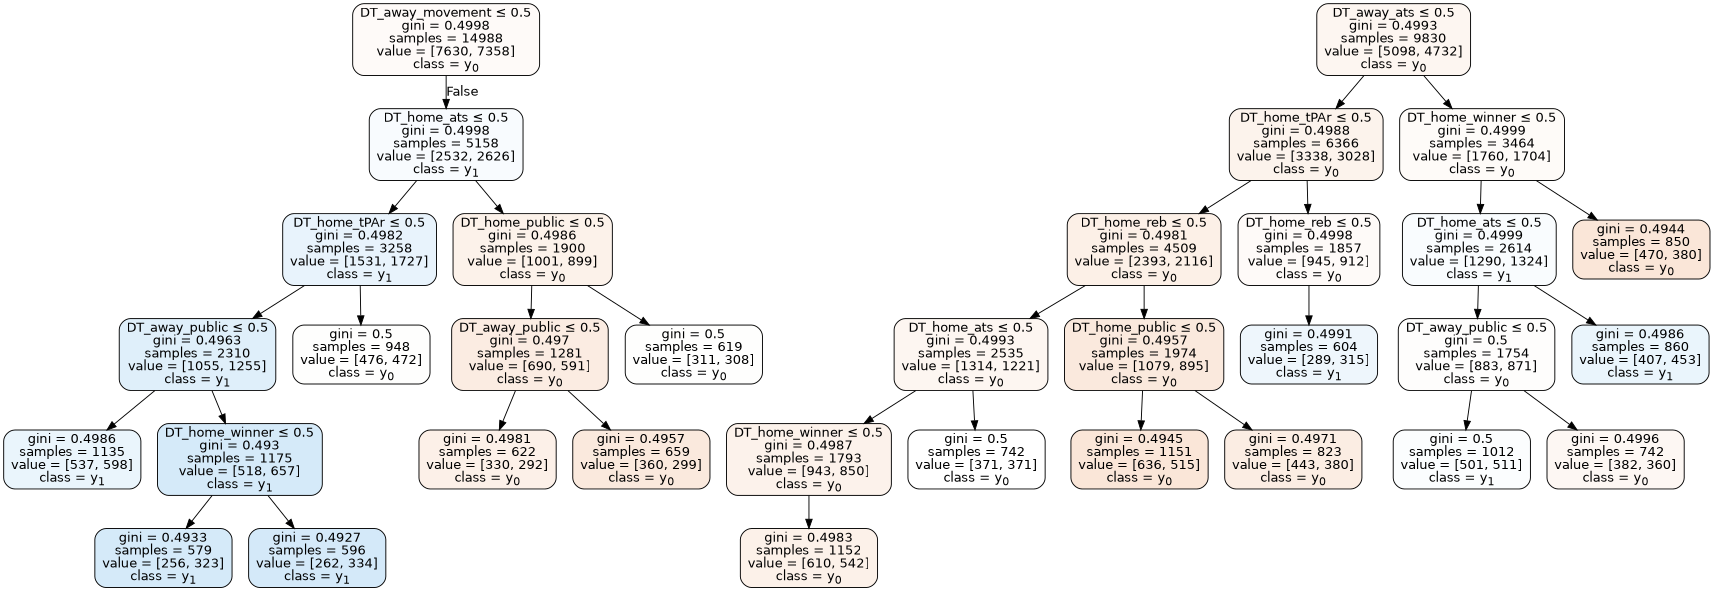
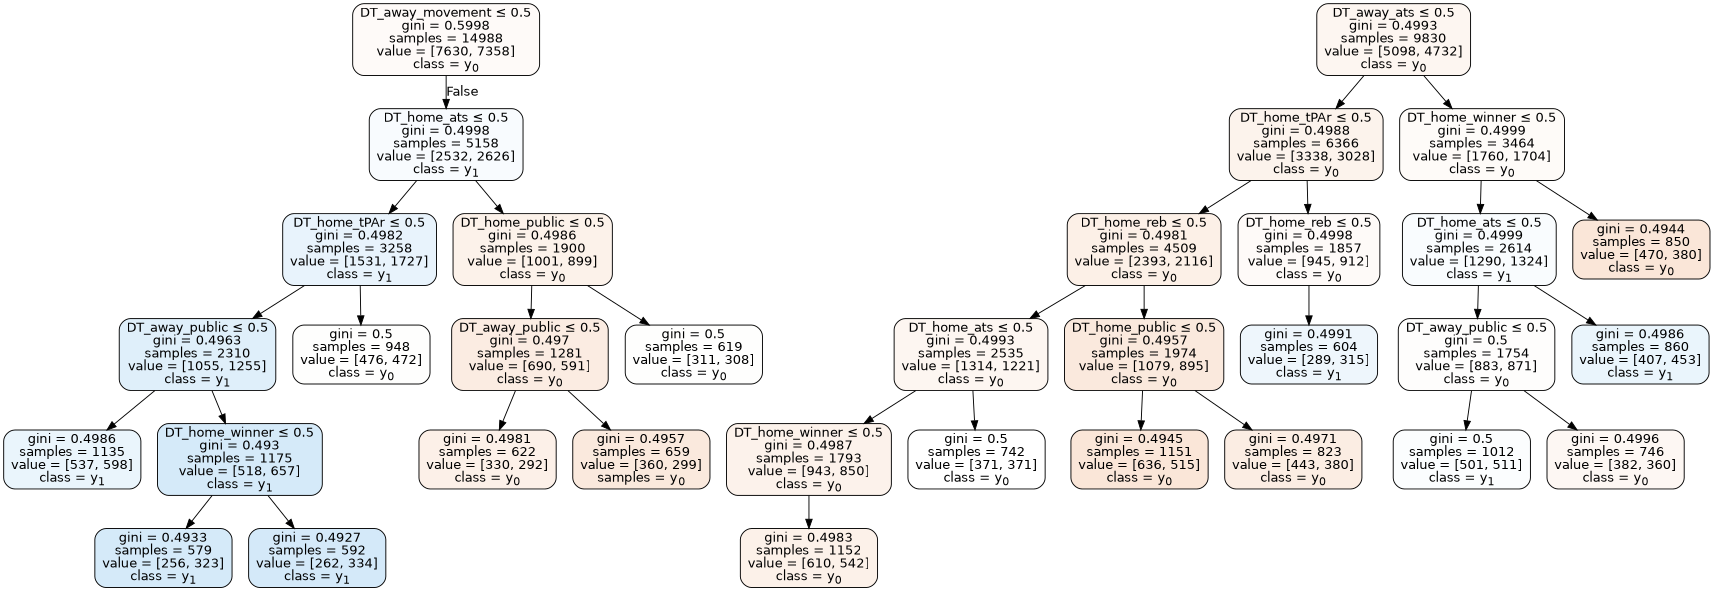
  digraph {
    node [color=black fillcolor="#e5813909" fontname=helvetica shape=box style="filled, rounded"]
    edge [fontname=helvetica]
-   n1 [label=<DT_away_movement &le; 0.5<br/>gini = 0.4998<br/>samples = 14988<br/>value = [7630, 7358]<br/>class = y<SUB>0</SUB>>]
+   n1 [label=<DT_away_movement &le; 0.5<br/>gini = 0.5998<br/>samples = 14988<br/>value = [7630, 7358]<br/>class = y<SUB>0</SUB>>]
    n2 [fillcolor="#399de509" label=<DT_home_ats &le; 0.5<br/>gini = 0.4998<br/>samples = 5158<br/>value = [2532, 2626]<br/>class = y<SUB>1</SUB>>]
    n3 [fillcolor="#e5813912" label=<DT_away_ats &le; 0.5<br/>gini = 0.4993<br/>samples = 9830<br/>value = [5098, 4732]<br/>class = y<SUB>0</SUB>>]
    n4 [fillcolor="#e5813918" label=<DT_home_tPAr &le; 0.5<br/>gini = 0.4988<br/>samples = 6366<br/>value = [3338, 3028]<br/>class = y<SUB>0</SUB>>]
    n5 [fillcolor="#e5813908" label=<DT_home_winner &le; 0.5<br/>gini = 0.4999<br/>samples = 3464<br/>value = [1760, 1704]<br/>class = y<SUB>0</SUB>>]
    n6 [fillcolor="#399de51d" label=<DT_home_tPAr &le; 0.5<br/>gini = 0.4982<br/>samples = 3258<br/>value = [1531, 1727]<br/>class = y<SUB>1</SUB>>]
    n7 [fillcolor="#e581391a" label=<DT_home_public &le; 0.5<br/>gini = 0.4986<br/>samples = 1900<br/>value = [1001, 899]<br/>class = y<SUB>0</SUB>>]
    n8 [fillcolor="#e581391e" label=<DT_home_reb &le; 0.5<br/>gini = 0.4981<br/>samples = 4509<br/>value = [2393, 2116]<br/>class = y<SUB>0</SUB>>]
    n9 [label=<DT_home_reb &le; 0.5<br/>gini = 0.4998<br/>samples = 1857<br/>value = [945, 912]<br/>class = y<SUB>0</SUB>>]
    n10 [fillcolor="#399de507" label=<DT_home_ats &le; 0.5<br/>gini = 0.4999<br/>samples = 2614<br/>value = [1290, 1324]<br/>class = y<SUB>1</SUB>>]
    n11 [fillcolor="#e5813931" label=<gini = 0.4944<br/>samples = 850<br/>value = [470, 380]<br/>class = y<SUB>0</SUB>>]
    n12 [fillcolor="#e5813912" label=<DT_home_ats &le; 0.5<br/>gini = 0.4993<br/>samples = 2535<br/>value = [1314, 1221]<br/>class = y<SUB>0</SUB>>]
    n13 [fillcolor="#e581392b" label=<DT_home_public &le; 0.5<br/>gini = 0.4957<br/>samples = 1974<br/>value = [1079, 895]<br/>class = y<SUB>0</SUB>>]
    n14 [fillcolor="#399de515" label=<gini = 0.4991<br/>samples = 604<br/>value = [289, 315]<br/>class = y<SUB>1</SUB>>]
    n15 [fillcolor="#e5813919" label=<DT_home_winner &le; 0.5<br/>gini = 0.4987<br/>samples = 1793<br/>value = [943, 850]<br/>class = y<SUB>0</SUB>>]
    n16 [fillcolor="#e5813900" label=<gini = 0.5<br/>samples = 742<br/>value = [371, 371]<br/>class = y<SUB>0</SUB>>]
    n17 [fillcolor="#e5813931" label=<gini = 0.4945<br/>samples = 1151<br/>value = [636, 515]<br/>class = y<SUB>0</SUB>>]
    n18 [fillcolor="#e5813924" label=<gini = 0.4971<br/>samples = 823<br/>value = [443, 380]<br/>class = y<SUB>0</SUB>>]
    n19 [fillcolor="#e581391c" label=<gini = 0.4983<br/>samples = 1152<br/>value = [610, 542]<br/>class = y<SUB>0</SUB>>]
    n20 [fillcolor="#e5813903" label=<DT_away_public &le; 0.5<br/>gini = 0.5<br/>samples = 1754<br/>value = [883, 871]<br/>class = y<SUB>0</SUB>>]
    n21 [fillcolor="#399de51a" label=<gini = 0.4986<br/>samples = 860<br/>value = [407, 453]<br/>class = y<SUB>1</SUB>>]
    n22 [fillcolor="#399de505" label=<gini = 0.5<br/>samples = 1012<br/>value = [501, 511]<br/>class = y<SUB>1</SUB>>]
-   n23 [fillcolor="#e581390f" label=<gini = 0.4996<br/>samples = 742<br/>value = [382, 360]<br/>class = y<SUB>0</SUB>>]
+   n23 [fillcolor="#e581390f" label=<gini = 0.4996<br/>samples = 746<br/>value = [382, 360]<br/>class = y<SUB>0</SUB>>]
    n24 [fillcolor="#399de529" label=<DT_away_public &le; 0.5<br/>gini = 0.4963<br/>samples = 2310<br/>value = [1055, 1255]<br/>class = y<SUB>1</SUB>>]
    n25 [fillcolor="#e5813902" label=<gini = 0.5<br/>samples = 948<br/>value = [476, 472]<br/>class = y<SUB>0</SUB>>]
    n26 [fillcolor="#e5813925" label=<DT_away_public &le; 0.5<br/>gini = 0.497<br/>samples = 1281<br/>value = [690, 591]<br/>class = y<SUB>0</SUB>>]
    n27 [fillcolor="#e5813902" label=<gini = 0.5<br/>samples = 619<br/>value = [311, 308]<br/>class = y<SUB>0</SUB>>]
    n28 [fillcolor="#399de51a" label=<gini = 0.4986<br/>samples = 1135<br/>value = [537, 598]<br/>class = y<SUB>1</SUB>>]
    n29 [fillcolor="#399de536" label=<DT_home_winner &le; 0.5<br/>gini = 0.493<br/>samples = 1175<br/>value = [518, 657]<br/>class = y<SUB>1</SUB>>]
    n30 [fillcolor="#399de535" label=<gini = 0.4933<br/>samples = 579<br/>value = [256, 323]<br/>class = y<SUB>1</SUB>>]
-   n31 [fillcolor="#399de537" label=<gini = 0.4927<br/>samples = 596<br/>value = [262, 334]<br/>class = y<SUB>1</SUB>>]
+   n31 [fillcolor="#399de537" label=<gini = 0.4927<br/>samples = 592<br/>value = [262, 334]<br/>class = y<SUB>1</SUB>>]
    n32 [fillcolor="#e581391d" label=<gini = 0.4981<br/>samples = 622<br/>value = [330, 292]<br/>class = y<SUB>0</SUB>>]
-   n33 [fillcolor="#e581392b" label=<gini = 0.4957<br/>samples = 659<br/>value = [360, 299]<br/>class = y<SUB>0</SUB>>]
+   n33 [fillcolor="#e581392b" label=<gini = 0.4957<br/>samples = 659<br/>value = [360, 299]<br/>samples = y<SUB>0</SUB>>]
    n1 -> n2 [headlabel=False labelangle=-45 labeldistance=2.5]
    n2 -> n6
    n2 -> n7
    n3 -> n4
    n3 -> n5
    n4 -> n8
    n4 -> n9
    n5 -> n10
    n5 -> n11
    n6 -> n24
    n6 -> n25
    n7 -> n26
    n7 -> n27
    n8 -> n12
    n8 -> n13
    n9 -> n14
    n10 -> n20
    n10 -> n21
    n12 -> n15
    n12 -> n16
    n13 -> n17
    n13 -> n18
    n15 -> n19
    n20 -> n22
    n20 -> n23
    n24 -> n28
    n24 -> n29
    n26 -> n32
    n26 -> n33
    n29 -> n30
    n29 -> n31
  }
